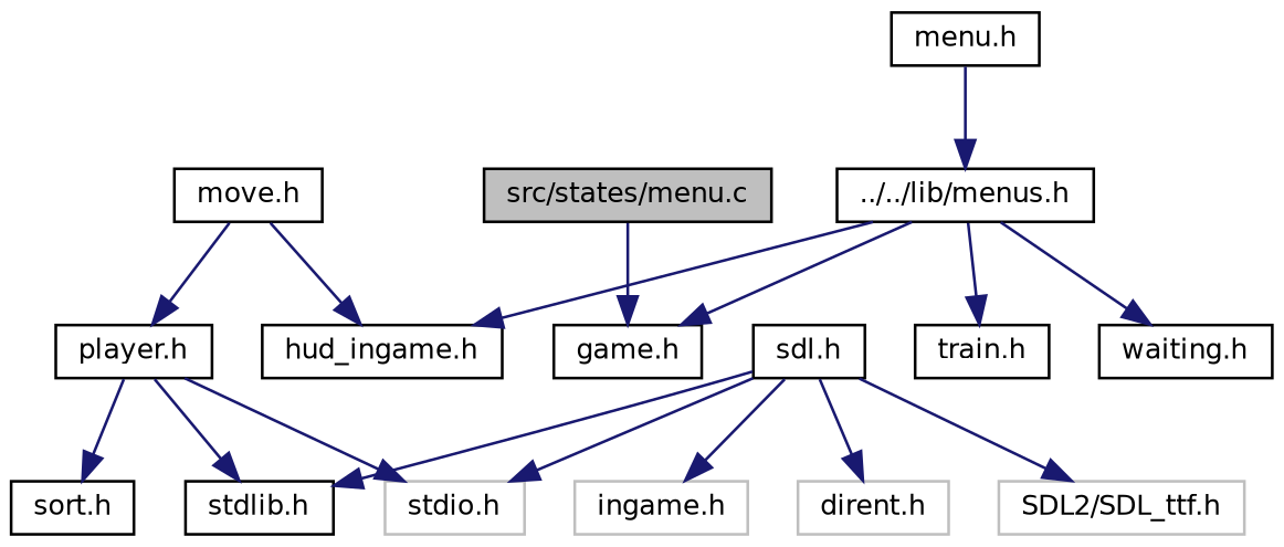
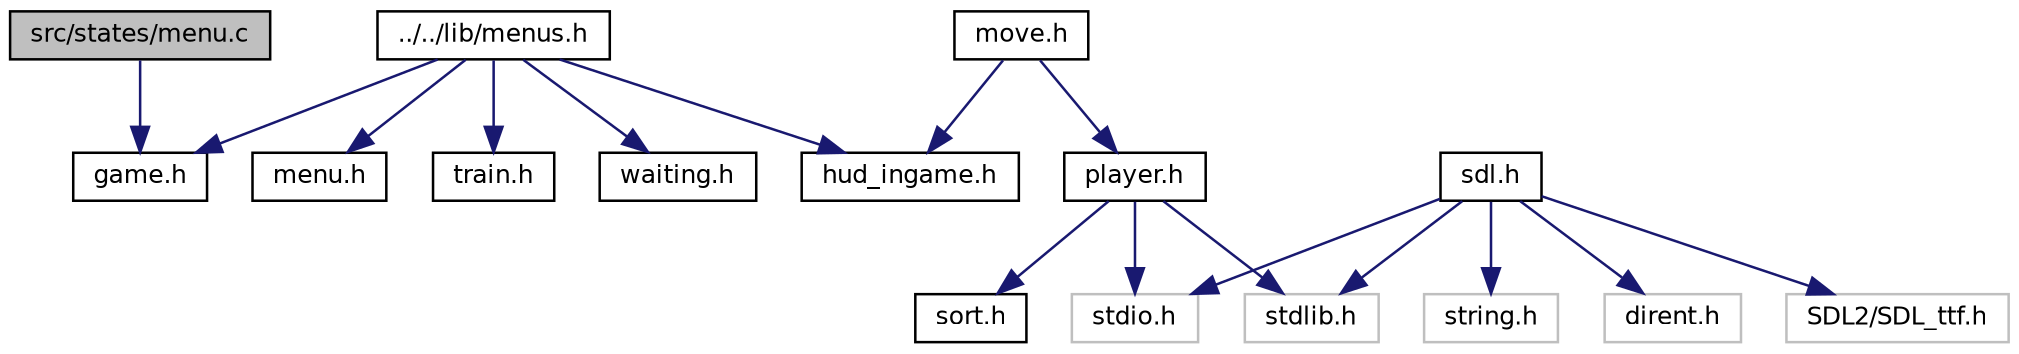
  digraph {
    node [color=black fillcolor=white fontname=Helvetica fontsize=10 shape=record style=filled]
    edge [color=midnightblue fontname=Helvetica fontsize=10 labelfontname=Helvetica labelfontsize=10 style=solid]
    n1 [fillcolor=grey75 fontcolor=black height=0.2 label="src/states/menu.c" width=0.4]
    n2 [height=0.2 label="game.h" width=0.4]
    n3 [height=0.2 label="../../lib/menus.h" width=0.4]
    n4 [height=0.2 label="hud_ingame.h" width=0.4]
    n5 [height=0.2 label="menu.h" width=0.4]
    n6 [height=0.2 label="train.h" width=0.4]
    n7 [height=0.2 label="waiting.h" width=0.4]
    n8 [height=0.2 label="move.h" width=0.4]
    n9 [height=0.2 label="player.h" width=0.4]
    n10 [color=grey75 height=0.2 label="stdio.h" width=0.4]
-   n11 [height=0.2 label="stdlib.h" width=0.4]
+   n11 [color=grey75 height=0.2 label="stdlib.h" width=0.4]
    n12 [height=0.2 label="sort.h" width=0.4]
    n13 [height=0.2 label="sdl.h" width=0.4]
-   n14 [color=grey75 height=0.2 label="ingame.h" width=0.4]
+   n14 [color=grey75 height=0.2 label="string.h" width=0.4]
    n15 [color=grey75 height=0.2 label="dirent.h" width=0.4]
    n16 [color=grey75 height=0.2 label="SDL2/SDL_ttf.h" width=0.4]
    n1 -> n2
    n3 -> n2
    n3 -> n4
-   n5 -> n3
+   n3 -> n5
    n3 -> n6
    n3 -> n7
    n8 -> n4
    n8 -> n9
    n9 -> n10
    n9 -> n11
    n9 -> n12
    n13 -> n10
    n13 -> n11
    n13 -> n14
    n13 -> n15
    n13 -> n16
  }
